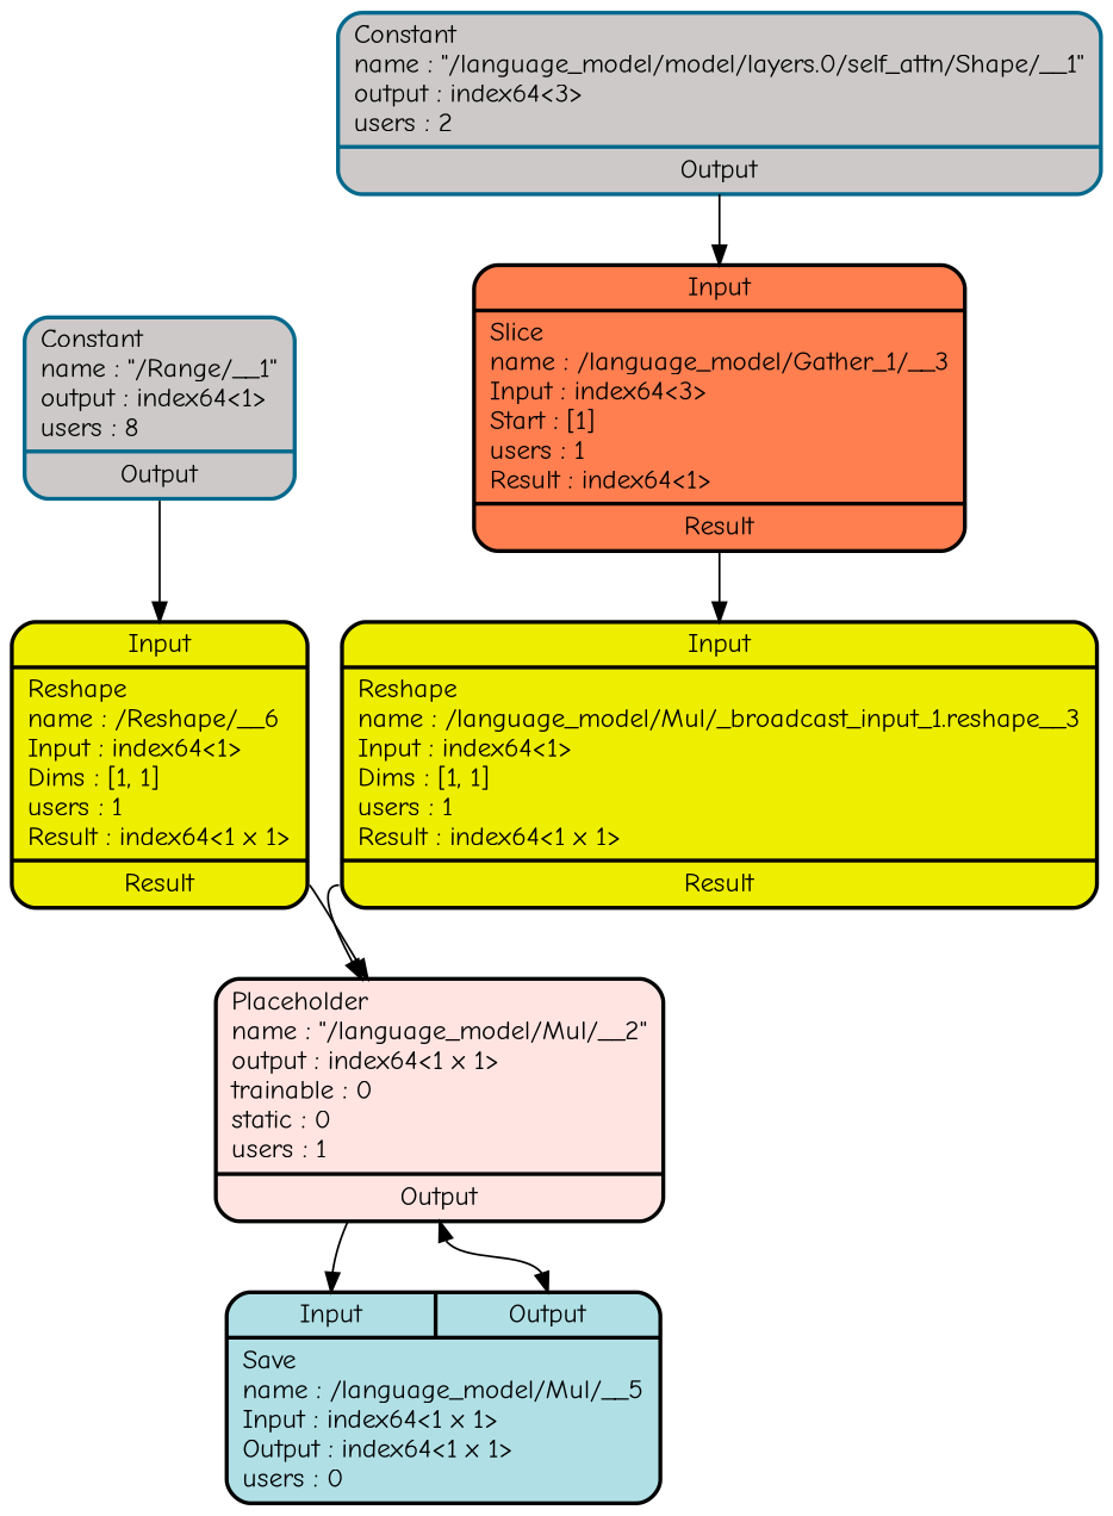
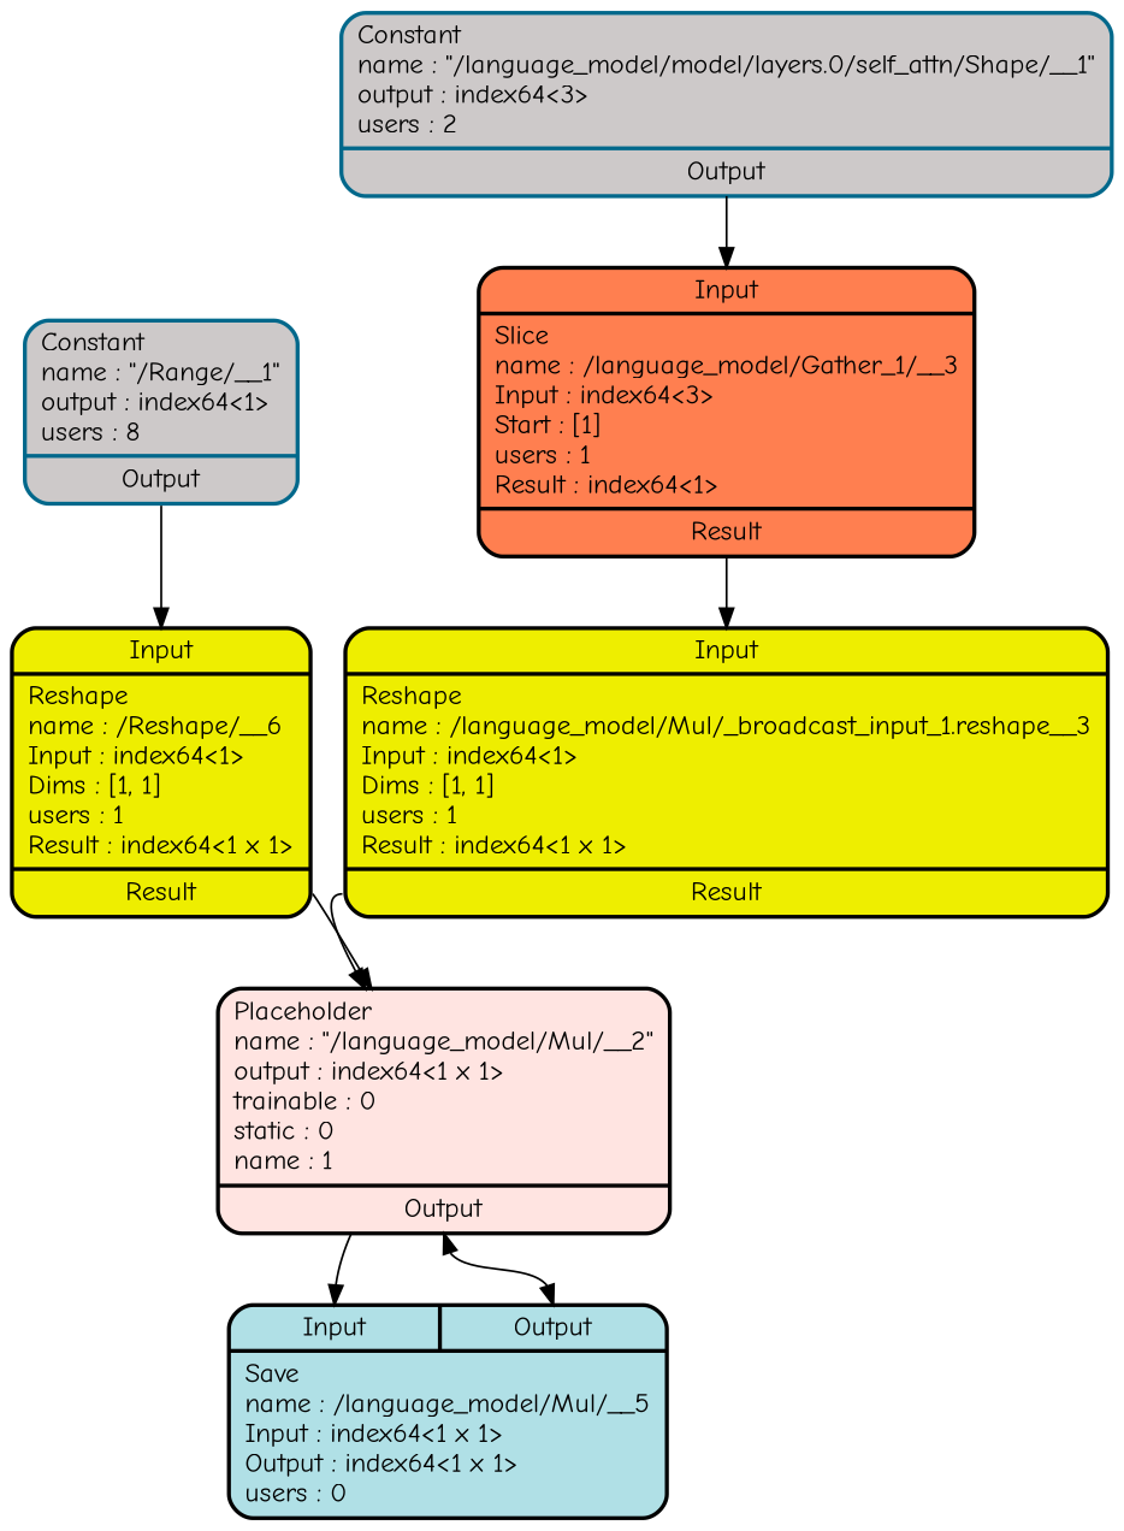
  digraph {
    rankdir=TB
    fontname="Comic Neue"
    node [fillcolor=Yellow2 penwidth=2 shape=record style="filled,rounded" fontname="Comic Neue"]
    edge [headport=Input tailport=Result fontname="Comic Neue"]
    n1 [fillcolor=PowderBlue label="{{<Input>Input|<Output>Output}|{Save\lname : /language_model/Mul/__5\lInput : index64\<1 x 1\>\lOutput : index64\<1 x 1\>\lusers : 0\l}}"]
-   n2 [fillcolor=MistyRose1 label="{{Placeholder\lname : \"/language_model/Mul/__2\"\loutput : index64\<1 x 1\>\ltrainable : 0\lstatic : 0\lusers : 1\l}|{<Output>Output}}"]
+   n2 [fillcolor=MistyRose1 label="{{Placeholder\lname : \"/language_model/Mul/__2\"\loutput : index64\<1 x 1\>\ltrainable : 0\lstatic : 0\lname : 1\l}|{<Output>Output}}"]
    n3 [label="{{<Input>Input}|{Reshape\lname : /Reshape/__6\lInput : index64\<1\>\lDims : [1, 1]\lusers : 1\lResult : index64\<1 x 1\>\l}|{<Result>Result}}"]
    n4 [color=DeepSkyBlue4 fillcolor=Snow3 label="{{Constant\lname : \"/Range/__1\"\loutput : index64\<1\>\lusers : 8\l}|{<Output>Output}}"]
    n5 [label="{{<Input>Input}|{Reshape\lname : /language_model/Mul/_broadcast_input_1.reshape__3\lInput : index64\<1\>\lDims : [1, 1]\lusers : 1\lResult : index64\<1 x 1\>\l}|{<Result>Result}}"]
    n6 [fillcolor=Coral label="{{<Input>Input}|{Slice\lname : /language_model/Gather_1/__3\lInput : index64\<3\>\lStart : [1]\lusers : 1\lResult : index64\<1\>\l}|{<Result>Result}}"]
    n7 [color=DeepSkyBlue4 fillcolor=Snow3 label="{{Constant\lname : \"/language_model/model/layers.0/self_attn/Shape/__1\"\loutput : index64\<3\>\lusers : 2\l}|{<Output>Output}}"]
    n2 -> n1 [dir=both headport=Output tailport=Output]
    n2 -> n1
    n3 -> n2 [headport=LHS]
    n4 -> n3 [tailport=Output]
    n5 -> n2 [headport=RHS]
    n6 -> n5
    n7 -> n6 [tailport=Output]
  }
